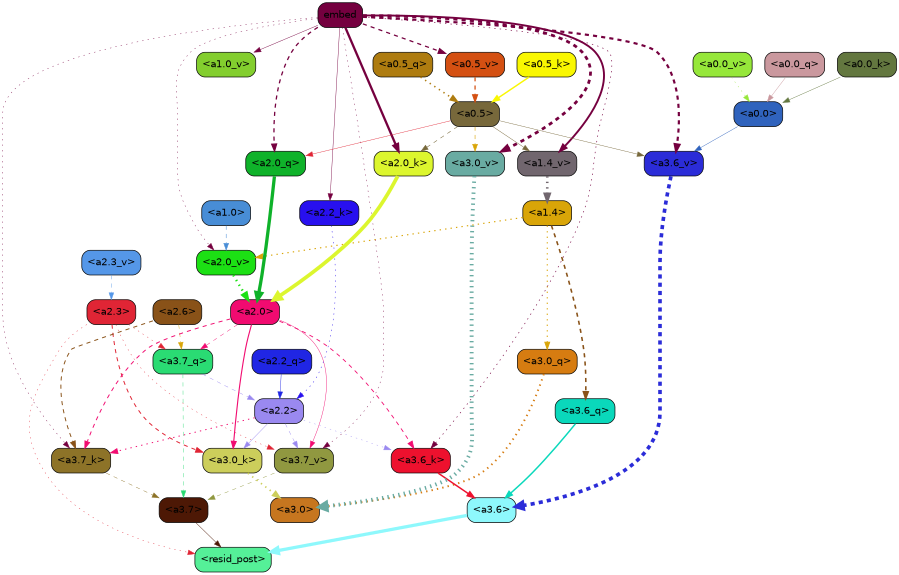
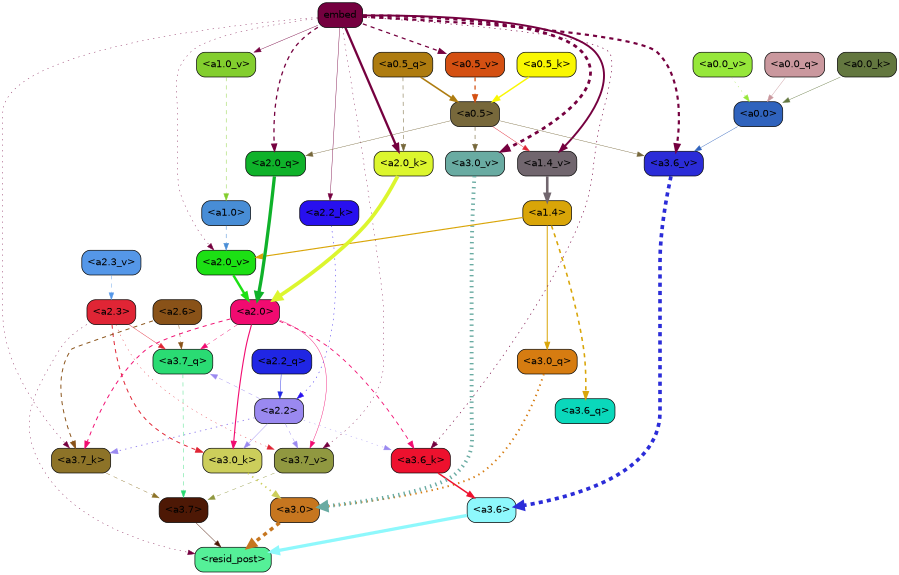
  strict digraph {
    splines=true
    node [color=black fontname=Helvetica shape=box style="filled, rounded"]
    edge [color="#75003f" penwidth=0.6 style=dashed]
    "<a3.7>" [fillcolor="#4d1805"]
    "<resid_post>" [fillcolor="#55f098"]
    "<a3.6>" [fillcolor="#8ef8fc"]
    "<a3.0>" [fillcolor="#c6761f"]
    "<a2.3>" [fillcolor="#e02535"]
    "<a3.7_q>" [fillcolor="#2adb73"]
    "<a3.7_v>" [fillcolor="#909840"]
    "<a3.0_k>" [fillcolor="#ccce5b"]
    "<a3.7_k>" [fillcolor="#8d7328"]
    "<a3.6_q>" [fillcolor="#0ad8bb"]
    "<a3.0_q>" [fillcolor="#d67c11"]
    "<a3.6_k>" [fillcolor="#ed112e"]
    "<a3.6_v>" [fillcolor="#2b2cd8"]
    "<a3.0_v>" [fillcolor="#69aba2"]
    "<a2.6>" [fillcolor="#895218"]
    "<a2.2>" [fillcolor="#9a89f0"]
    "<a2.0>" [fillcolor="#f10b70"]
    "<a1.4>" [fillcolor="#d9a508"]
    "<a2.0_v>" [fillcolor="#1ce014"]
    embed [fillcolor="#75003f"]
    "<a2.0_q>" [fillcolor="#0fb22a"]
    "<a2.2_k>" [fillcolor="#2810ef"]
    "<a2.0_k>" [fillcolor="#dcf62e"]
    "<a1.4_v>" [fillcolor="#71666e"]
    "<a1.0_v>" [fillcolor="#83ce2e"]
    "<a0.5_v>" [fillcolor="#d45012"]
    "<a1.0>" [fillcolor="#488dd6"]
    "<a0.5>" [fillcolor="#77683b"]
    "<a0.0>" [fillcolor="#3063bd"]
    "<a2.2_q>" [fillcolor="#2026e4"]
    "<a2.3_v>" [fillcolor="#5597e8"]
    "<a0.5_q>" [fillcolor="#ae7c10"]
    "<a0.0_q>" [fillcolor="#ca989e"]
    "<a0.5_k>" [fillcolor="#f9f701"]
    "<a0.0_k>" [fillcolor="#63773f"]
    "<a0.0_v>" [fillcolor="#96e73a"]
    "<a3.7>" -> "<resid_post>" [color="#4d1805" style=solid]
    "<a3.6>" -> "<resid_post>" [color="#8ef8fc" penwidth=4.749041676521301 style=""]
-   "<a2.3>" -> "<resid_post>" [color="#e02535" style=dotted]
-   "<a2.3>" -> "<a3.7_q>" [color="#e02535" style=dotted]
+   "<a3.0>" -> "<resid_post>" [color="#c6761f" penwidth=5.004215121269226]
+   "<a2.3>" -> "<resid_post>" [style=dotted]
+   "<a2.3>" -> "<a3.7_q>" [color="#e02535" style=solid]
    "<a2.3>" -> "<a3.7_v>" [color="#e02535" style=dotted]
    "<a2.3>" -> "<a3.0_k>" [color="#e02535" penwidth=1.4391854107379913]
    "<a3.7_q>" -> "<a3.7>" [color="#2adb73"]
    "<a3.7_v>" -> "<a3.7>" [color="#909840"]
    "<a3.0_k>" -> "<a3.0>" [color="#ccce5b" penwidth=2.520303964614868 style=dotted]
    "<a3.7_k>" -> "<a3.7>" [color="#8d7328"]
-   "<a3.6_q>" -> "<a3.6>" [color="#0ad8bb" penwidth=2.160832464694977 style=solid]
    "<a3.0_q>" -> "<a3.0>" [color="#d67c11" penwidth=2.870753765106201 style=dotted]
    "<a3.6_k>" -> "<a3.6>" [color="#ed112e" penwidth=2.13908451795578 style=solid]
    "<a3.6_v>" -> "<a3.6>" [color="#2b2cd8" penwidth=5.297133803367615]
    "<a3.0_v>" -> "<a3.0>" [color="#69aba2" penwidth=5.680712580680847 style=dotted]
-   "<a2.6>" -> "<a3.7_q>" [color="#d9a508"]
+   "<a2.6>" -> "<a3.7_q>" [color="#895218"]
    "<a2.6>" -> "<a3.7_k>" [color="#895218" penwidth=1.4180794060230255]
-   "<a3.7_q>" -> "<a2.2>" [color="#9a89f0"]
+   "<a2.2>" -> "<a3.7_q>" [color="#9a89f0"]
    "<a2.2>" -> "<a3.7_v>" [color="#9a89f0"]
    "<a2.2>" -> "<a3.0_k>" [color="#9a89f0" style=solid]
-   "<a2.2>" -> "<a3.7_k>" [color="#f10b70" penwidth=1.3982512056827545 style=dotted]
+   "<a2.2>" -> "<a3.7_k>" [color="#9a89f0" penwidth=1.3982512056827545 style=dotted]
    "<a2.2>" -> "<a3.6_k>" [color="#9a89f0" style=dotted]
    "<a2.0>" -> "<a3.7_q>" [color="#f10b70"]
    "<a2.0>" -> "<a3.7_v>" [color="#f10b70" style=solid]
    "<a2.0>" -> "<a3.0_k>" [color="#f10b70" penwidth=1.6207245588302612 style=solid]
    "<a2.0>" -> "<a3.7_k>" [color="#f10b70" penwidth=1.404832512140274]
    "<a2.0>" -> "<a3.6_k>" [color="#f10b70" penwidth=1.2708758115768433]
-   "<a1.4>" -> "<a3.6_q>" [color="#895218" penwidth=2.289449453353882]
-   "<a1.4>" -> "<a3.0_q>" [color="#d9a508" penwidth=1.4600623846054077 style=dotted]
-   "<a1.4>" -> "<a2.0_v>" [color="#d9a508" penwidth=1.676277220249176 style=dotted]
-   "<a2.0_v>" -> "<a2.0>" [color="#1ce014" penwidth=3.56003999710083 style=dotted]
+   "<a1.4>" -> "<a3.6_q>" [color="#d9a508" penwidth=2.289449453353882]
+   "<a1.4>" -> "<a3.0_q>" [color="#d9a508" penwidth=1.4600623846054077 style=solid]
+   "<a1.4>" -> "<a2.0_v>" [color="#d9a508" penwidth=1.676277220249176 style=solid]
+   "<a2.0_v>" -> "<a2.0>" [color="#1ce014" penwidth=3.56003999710083 style=solid]
    embed -> "<a3.7_v>" [style=dotted]
    embed -> "<a3.7_k>" [style=dotted]
    embed -> "<a3.6_k>" [penwidth=0.9291638135910034 style=dotted]
    embed -> "<a3.6_v>" [penwidth=3.1808209121227264]
    embed -> "<a3.0_v>" [penwidth=4.036660343408585]
    embed -> "<a2.0_v>" [style=dotted]
    embed -> "<a2.0_q>" [penwidth=1.8821641206741333]
    embed -> "<a2.2_k>" [style=solid]
    embed -> "<a2.0_k>" [penwidth=3.3375256061553955 style=solid]
    embed -> "<a1.4_v>" [penwidth=2.7935529947280884 style=solid]
    embed -> "<a1.0_v>" [style=solid]
    embed -> "<a0.5_v>" [penwidth=1.8293639421463013]
    "<a2.0_q>" -> "<a2.0>" [color="#0fb22a" penwidth=4.795779317617416 style=solid]
    "<a2.2_k>" -> "<a2.2>" [color="#2810ef" penwidth=0.7060726433992386 style=dotted]
    "<a2.0_k>" -> "<a2.0>" [color="#dcf62e" penwidth=5.401692286133766 style=""]
-   "<a1.4_v>" -> "<a1.4>" [color="#71666e" penwidth=3.7673035860061646 style=dotted]
+   "<a1.4_v>" -> "<a1.4>" [color="#71666e" penwidth=3.7673035860061646 style=solid]
+   "<a1.0_v>" -> "<a1.0>" [color="#83ce2e" penwidth=0.6493047475814819]
    "<a0.5_v>" -> "<a0.5>" [color="#d45012" penwidth=1.829363465309143]
    "<a1.0>" -> "<a2.0_v>" [color="#488dd6" penwidth=0.7355214953422546]
    "<a0.5>" -> "<a3.6_v>" [color="#77683b" style=solid]
-   "<a0.5>" -> "<a3.0_v>" [color="#d9a508" penwidth=0.8798569142818451]
-   "<a0.5>" -> "<a2.0_q>" [color="#e02535" style=solid]
-   "<a0.5>" -> "<a2.0_k>" [color="#77683b" penwidth=0.7782440185546875]
-   "<a0.5>" -> "<a1.4_v>" [color="#77683b" style=solid]
+   "<a0.5>" -> "<a3.0_v>" [color="#77683b" penwidth=0.8798569142818451]
+   "<a0.5>" -> "<a2.0_q>" [color="#77683b" style=solid]
+   "<a0.5_q>" -> "<a2.0_k>" [color="#77683b" penwidth=0.7782440185546875]
+   "<a0.5>" -> "<a1.4_v>" [color="#e02535" style=solid]
    "<a0.0>" -> "<a3.6_v>" [color="#3063bd" style=solid]
    "<a2.2_q>" -> "<a2.2>" [color="#2026e4" penwidth=0.6392357051372528 style=solid]
    "<a2.3_v>" -> "<a2.3>" [color="#5597e8"]
-   "<a0.5_q>" -> "<a0.5>" [color="#ae7c10" penwidth=2.3187414407730103 style=dotted]
+   "<a0.5_q>" -> "<a0.5>" [color="#ae7c10" penwidth=2.3187414407730103 style=solid]
    "<a0.0_q>" -> "<a0.0>" [color="#ca989e" style=solid]
    "<a0.5_k>" -> "<a0.5>" [color="#f9f701" penwidth=2.1102215051651 style=""]
    "<a0.0_k>" -> "<a0.0>" [color="#63773f" style=solid]
    "<a0.0_v>" -> "<a0.0>" [color="#96e73a" style=dotted]
  }
